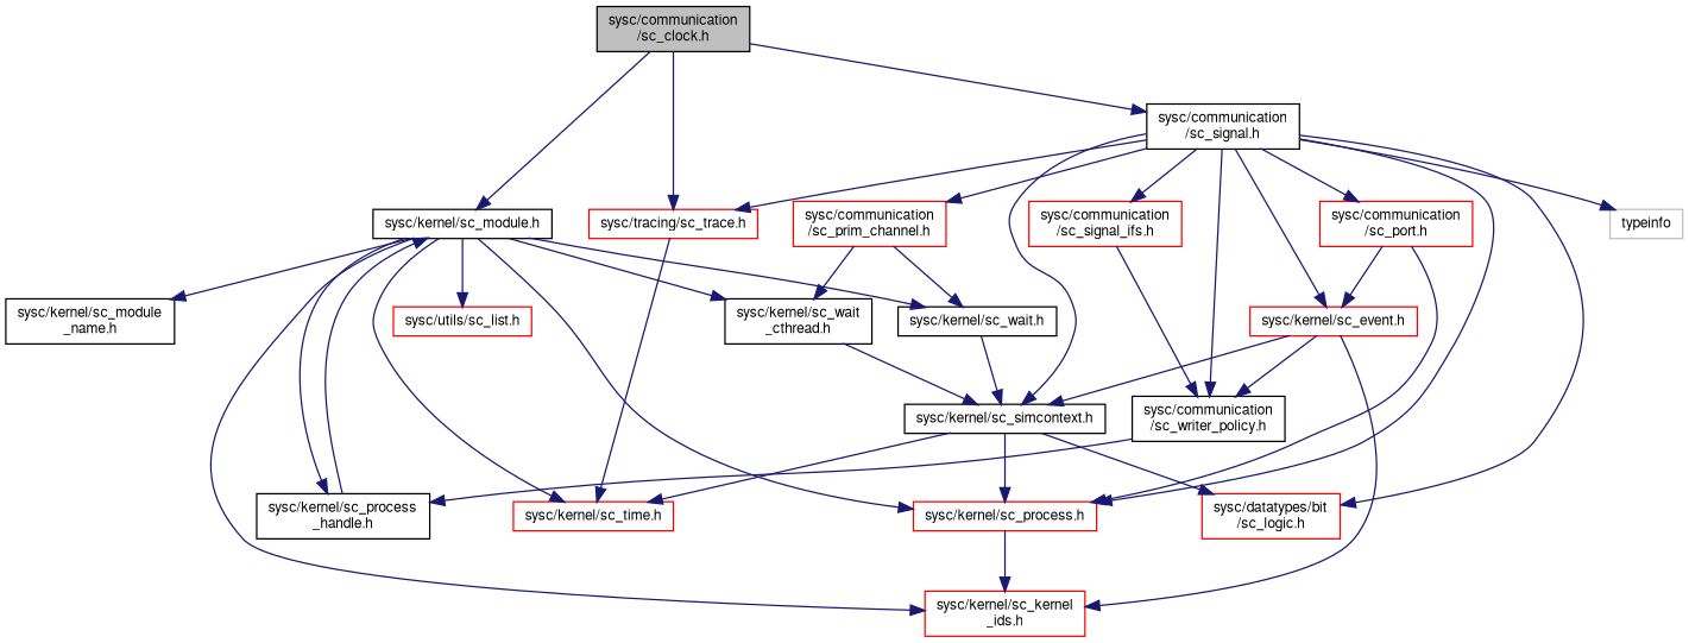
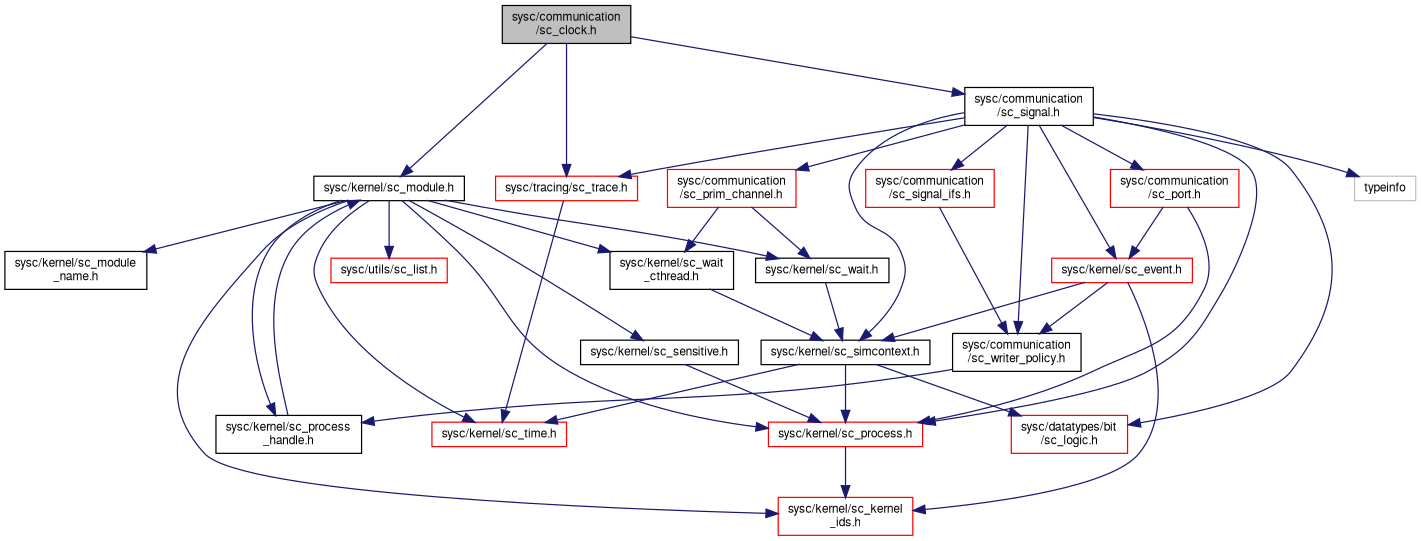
  digraph {
    node [color=black fillcolor=white fontname=FreeSans fontsize=10 shape=record style=filled]
    edge [color=midnightblue fontname=FreeSans fontsize=10 labelfontname=FreeSans labelfontsize=10 style=solid]
    n1 [fillcolor=grey75 fontcolor=black height=0.2 label="sysc/communication\l/sc_clock.h" width=0.4]
    n2 [height=0.2 label="sysc/kernel/sc_module.h" width=0.4]
    n3 [height=0.2 label="sysc/communication\l/sc_signal.h" width=0.4]
    n4 [color=red height=0.2 label="sysc/tracing/sc_trace.h" width=0.4]
    n5 [color=red height=0.2 label="sysc/kernel/sc_kernel\l_ids.h" width=0.4]
    n6 [color=red height=0.2 label="sysc/kernel/sc_process.h" width=0.4]
    n7 [height=0.2 label="sysc/kernel/sc_module\l_name.h" width=0.4]
+   n8 [height=0.2 label="sysc/kernel/sc_sensitive.h" width=0.4]
    n9 [color=red height=0.2 label="sysc/kernel/sc_time.h" width=0.4]
    n10 [height=0.2 label="sysc/kernel/sc_wait.h" width=0.4]
    n11 [height=0.2 label="sysc/kernel/sc_wait\l_cthread.h" width=0.4]
    n12 [height=0.2 label="sysc/kernel/sc_process\l_handle.h" width=0.4]
    n13 [color=red height=0.2 label="sysc/utils/sc_list.h" width=0.4]
    n14 [height=0.2 label="sysc/kernel/sc_simcontext.h" width=0.4]
    n15 [color=red height=0.2 label="sysc/datatypes/bit\l/sc_logic.h" width=0.4]
    n16 [color=red height=0.2 label="sysc/communication\l/sc_port.h" width=0.4]
    n17 [color=red height=0.2 label="sysc/kernel/sc_event.h" width=0.4]
    n18 [height=0.2 label="sysc/communication\l/sc_writer_policy.h" width=0.4]
    n19 [color=red height=0.2 label="sysc/communication\l/sc_prim_channel.h" width=0.4]
    n20 [color=red height=0.2 label="sysc/communication\l/sc_signal_ifs.h" width=0.4]
    n21 [color=grey75 height=0.2 label=typeinfo width=0.4]
    n1 -> n2
    n1 -> n3
    n1 -> n4
    n2 -> n5
    n2 -> n6
    n2 -> n7
+   n2 -> n8
    n2 -> n9
    n2 -> n10
    n2 -> n11
    n2 -> n12
    n2 -> n13
    n3 -> n4
    n3 -> n6
    n3 -> n14
    n3 -> n15
    n3 -> n16
    n3 -> n17
    n3 -> n18
    n3 -> n19
    n3 -> n20
    n3 -> n21
    n4 -> n9
    n6 -> n5
+   n8 -> n6
    n10 -> n14
    n11 -> n14
    n12 -> n2
    n14 -> n6
    n14 -> n9
    n14 -> n15
    n16 -> n6
    n16 -> n17
    n17 -> n5
    n17 -> n14
    n17 -> n18
    n18 -> n12
    n19 -> n10
    n19 -> n11
    n20 -> n18
  }
